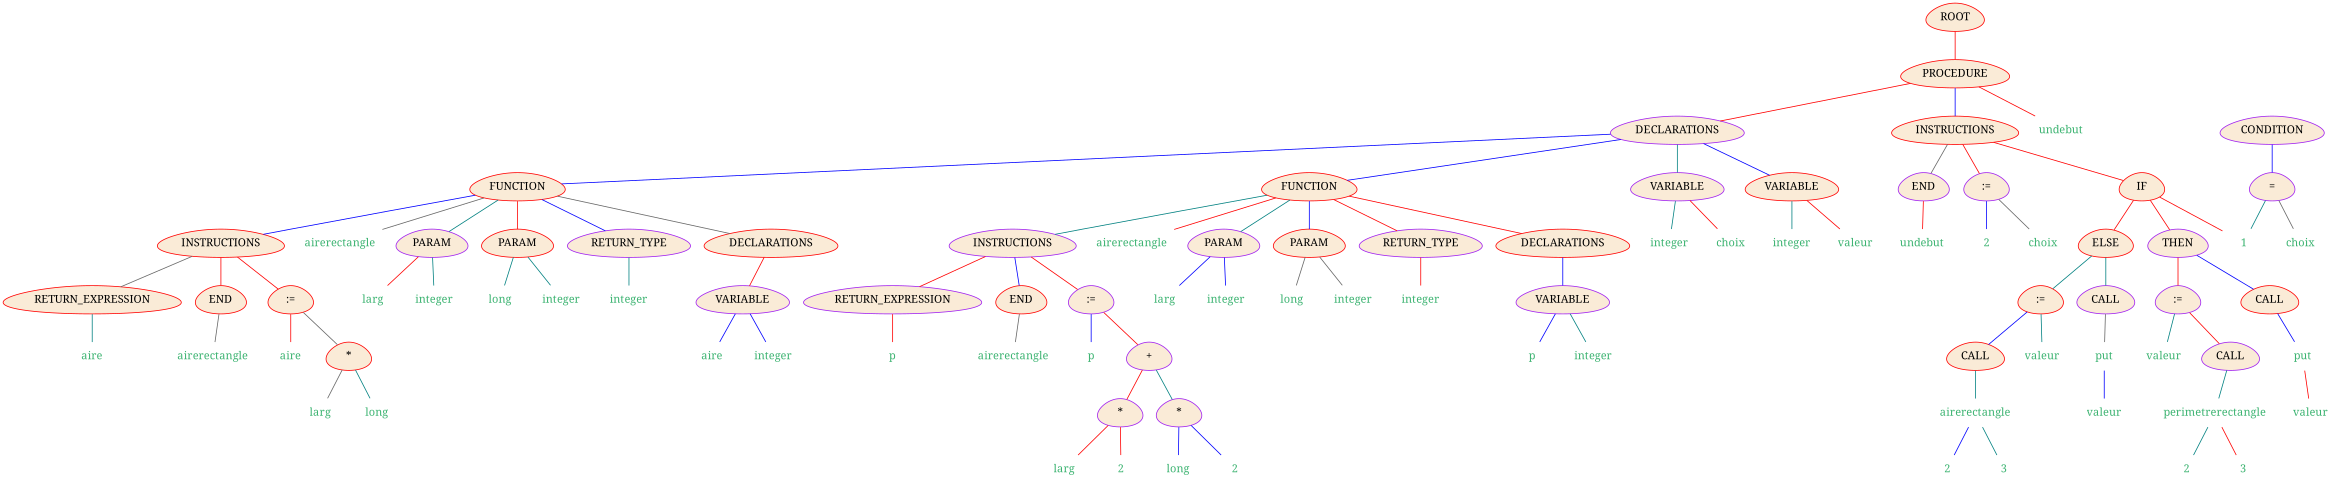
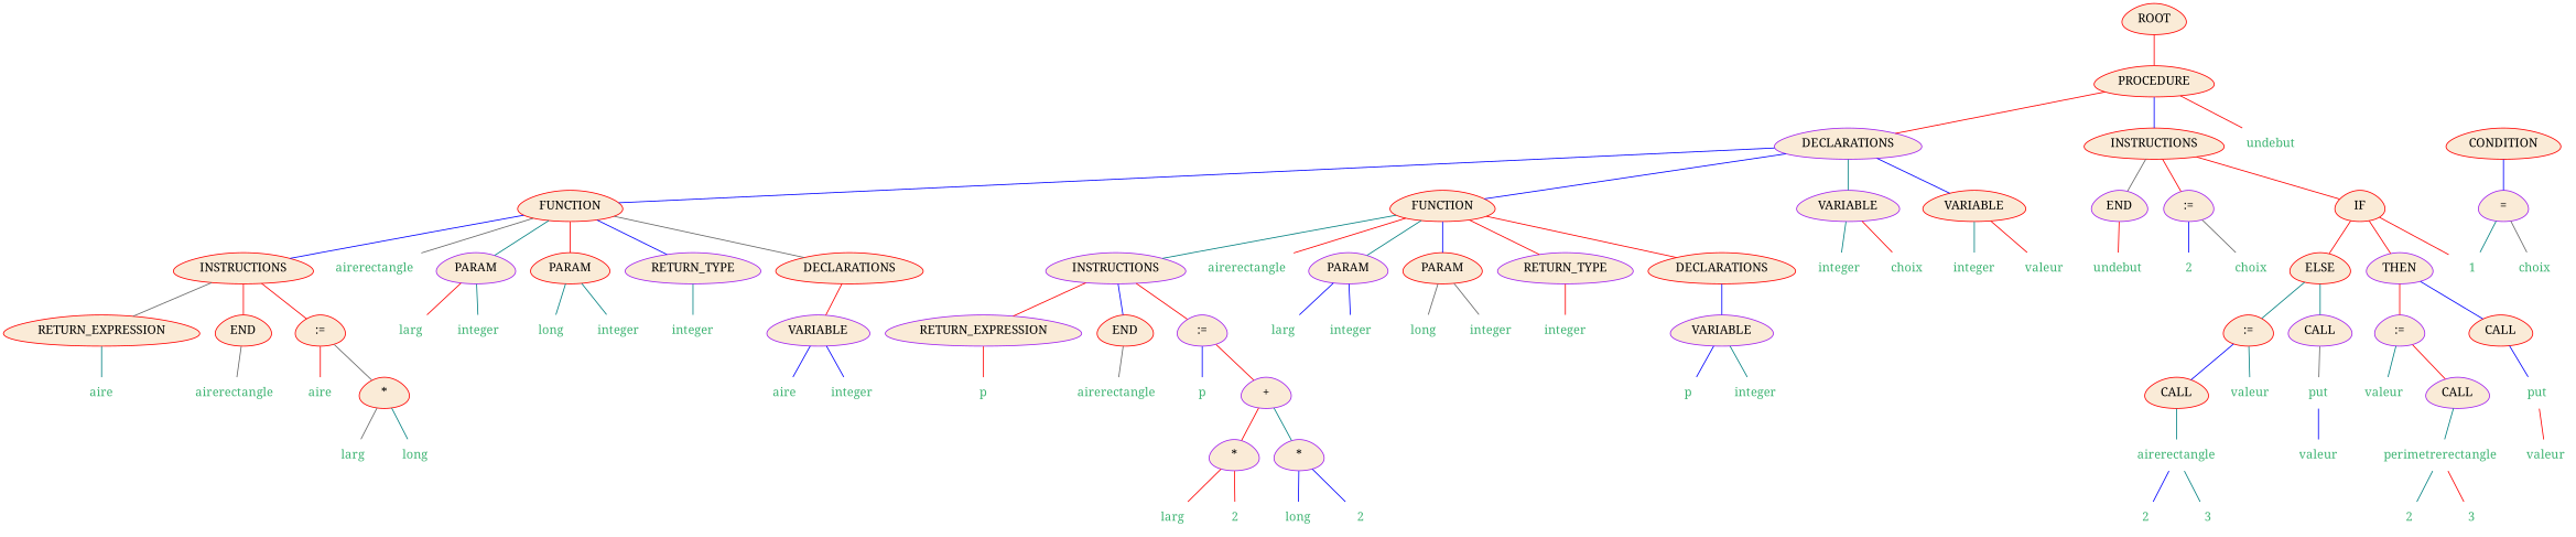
  graph {
    fontname="Noto Serif"
    node [color=purple fontcolor=mediumseagreen fontname="Noto Serif" shape=plaintext]
    edge [color=red fontname="Noto Serif"]
    n1 [color=red fillcolor=antiquewhite fontcolor=black label=ROOT shape=egg style=filled]
    n2 [color=red fillcolor=antiquewhite fontcolor=black label=PROCEDURE shape=egg style=filled]
    n3 [label=undebut]
    n4 [fillcolor=antiquewhite fontcolor=black label=DECLARATIONS shape=egg style=filled]
    n5 [color=red fillcolor=antiquewhite fontcolor=black label=INSTRUCTIONS shape=egg style=filled]
    n6 [color=red fillcolor=antiquewhite fontcolor=black label=FUNCTION shape=egg style=filled]
    n7 [color=red fillcolor=antiquewhite fontcolor=black label=FUNCTION shape=egg style=filled]
    n8 [fillcolor=antiquewhite fontcolor=black label=VARIABLE shape=egg style=filled]
    n9 [color=red fillcolor=antiquewhite fontcolor=black label=VARIABLE shape=egg style=filled]
    n10 [label=airerectangle]
    n11 [fillcolor=antiquewhite fontcolor=black label=PARAM shape=egg style=filled]
    n12 [color=red fillcolor=antiquewhite fontcolor=black label=PARAM shape=egg style=filled]
    n13 [fillcolor=antiquewhite fontcolor=black label=RETURN_TYPE shape=egg style=filled]
    n14 [color=red fillcolor=antiquewhite fontcolor=black label=DECLARATIONS shape=egg style=filled]
    n15 [color=red fillcolor=antiquewhite fontcolor=black label=INSTRUCTIONS shape=egg style=filled]
    n16 [color=red label=larg]
    n17 [color=red label=integer]
    n18 [label=long]
    n19 [label=integer]
    n20 [label=integer]
    n21 [fillcolor=antiquewhite fontcolor=black label=VARIABLE shape=egg style=filled]
    n22 [label=aire]
    n23 [label=integer]
    n24 [color=red fillcolor=antiquewhite fontcolor=black label=":=" shape=egg style=filled]
    n25 [color=red fillcolor=antiquewhite fontcolor=black label=RETURN_EXPRESSION shape=egg style=filled]
    n26 [color=red fillcolor=antiquewhite fontcolor=black label=END shape=egg style=filled]
    n27 [color=red label=aire]
    n28 [color=red label=larg]
    n29 [label=long]
    n30 [color=red fillcolor=antiquewhite fontcolor=black label="*" shape=egg style=filled]
    n31 [label=aire]
    n32 [color=red label=airerectangle]
    n33 [label=airerectangle]
    n34 [fillcolor=antiquewhite fontcolor=black label=PARAM shape=egg style=filled]
    n35 [color=red fillcolor=antiquewhite fontcolor=black label=PARAM shape=egg style=filled]
    n36 [fillcolor=antiquewhite fontcolor=black label=RETURN_TYPE shape=egg style=filled]
    n37 [color=red fillcolor=antiquewhite fontcolor=black label=DECLARATIONS shape=egg style=filled]
    n38 [fillcolor=antiquewhite fontcolor=black label=INSTRUCTIONS shape=egg style=filled]
    n39 [label=larg]
    n40 [label=integer]
    n41 [label=long]
    n42 [color=red label=integer]
    n43 [label=integer]
    n44 [fillcolor=antiquewhite fontcolor=black label=VARIABLE shape=egg style=filled]
    n45 [label=p]
    n46 [color=red label=integer]
    n47 [fillcolor=antiquewhite fontcolor=black label=":=" shape=egg style=filled]
    n48 [fillcolor=antiquewhite fontcolor=black label=RETURN_EXPRESSION shape=egg style=filled]
    n49 [color=red fillcolor=antiquewhite fontcolor=black label=END shape=egg style=filled]
    n50 [label=p]
    n51 [label=larg]
    n52 [label=2]
    n53 [fillcolor=antiquewhite fontcolor=black label="*" shape=egg style=filled]
    n54 [label=long]
    n55 [color=red label=2]
    n56 [fillcolor=antiquewhite fontcolor=black label="*" shape=egg style=filled]
    n57 [fillcolor=antiquewhite fontcolor=black label="+" shape=egg style=filled]
    n58 [color=red label=p]
    n59 [color=red label=airerectangle]
    n60 [color=red label=choix]
    n61 [color=red label=integer]
    n62 [label=valeur]
    n63 [label=integer]
    n64 [fillcolor=antiquewhite fontcolor=black label=":=" shape=egg style=filled]
    n65 [color=red fillcolor=antiquewhite fontcolor=black label=IF shape=egg style=filled]
    n66 [fillcolor=antiquewhite fontcolor=black label=END shape=egg style=filled]
    n67 [label=choix]
    n68 [color=red label=2]
-   n69 [fillcolor=antiquewhite fontcolor=black label=CONDITION shape=egg style=filled]
+   n69 [color=red fillcolor=antiquewhite fontcolor=black label=CONDITION shape=egg style=filled]
    n70 [fillcolor=antiquewhite fontcolor=black label=THEN shape=egg style=filled]
    n71 [color=red fillcolor=antiquewhite fontcolor=black label=ELSE shape=egg style=filled]
    n72 [fillcolor=antiquewhite fontcolor=black label="=" shape=egg style=filled]
    n73 [color=red label=choix]
    n74 [label=1]
    n75 [fillcolor=antiquewhite fontcolor=black label=":=" shape=egg style=filled]
    n76 [color=red fillcolor=antiquewhite fontcolor=black label=CALL shape=egg style=filled]
    n77 [label=valeur]
    n78 [color=red label=perimetrerectangle]
    n79 [label=2]
    n80 [label=3]
    n81 [fillcolor=antiquewhite fontcolor=black label=CALL shape=egg style=filled]
    n82 [label=put]
    n83 [color=red label=valeur]
    n84 [color=red fillcolor=antiquewhite fontcolor=black label=":=" shape=egg style=filled]
    n85 [fillcolor=antiquewhite fontcolor=black label=CALL shape=egg style=filled]
    n86 [label=valeur]
    n87 [color=red label=airerectangle]
    n88 [color=red label=2]
    n89 [label=3]
    n90 [color=red fillcolor=antiquewhite fontcolor=black label=CALL shape=egg style=filled]
    n91 [label=put]
    n92 [label=valeur]
    n93 [color=red label=undebut]
    subgraph sub_1 {
      label=AST
      n1
      n2
      n3
      n4
      n5
      n6
      n7
      n8
      n9
      n10
      n11
      n12
      n13
      n14
      n15
      n16
      n17
      n18
      n19
      n20
      n21
      n22
      n23
      n24
      n25
      n26
      n27
      n28
      n29
      n30
      n31
      n32
      n33
      n34
      n35
      n36
      n37
      n38
      n39
      n40
      n41
      n42
      n43
      n44
      n45
      n46
      n47
      n48
      n49
      n50
      n51
      n52
      n53
      n54
      n55
      n56
      n57
      n58
      n59
      n60
      n61
      n62
      n63
      n64
      n65
      n66
      n67
      n68
      n69
      n70
      n71
      n72
      n73
      n74
      n75
      n76
      n77
      n78
      n79
      n80
      n81
      n82
      n83
      n84
      n85
      n86
      n87
      n88
      n89
      n90
      n91
      n92
      n93
    }
    n1 -- n2
    n2 -- n3
    n2 -- n4
    n2 -- n5 [color=blue]
    n4 -- n6 [color=blue]
    n4 -- n7 [color=blue]
    n4 -- n8 [color=teal]
    n4 -- n9 [color=blue]
    n5 -- n64
    n5 -- n65
    n5 -- n66 [color=gray40]
    n6 -- n10 [color=gray40]
    n6 -- n11 [color=teal]
    n6 -- n12
    n6 -- n13 [color=blue]
    n6 -- n14 [color=gray40]
    n6 -- n15 [color=blue]
    n7 -- n33
    n7 -- n34 [color=teal]
    n7 -- n35 [color=blue]
    n7 -- n36
    n7 -- n37
    n7 -- n38 [color=teal]
    n8 -- n60
    n8 -- n61 [color=teal]
    n9 -- n62
    n9 -- n63 [color=teal]
    n11 -- n16
    n11 -- n17 [color=teal]
    n12 -- n18 [color=teal]
    n12 -- n19 [color=teal]
    n13 -- n20 [color=teal]
    n14 -- n21
    n15 -- n24
    n15 -- n25 [color=gray40]
    n15 -- n26
    n21 -- n22 [color=blue]
    n21 -- n23 [color=blue]
    n24 -- n27
    n24 -- n30 [color=gray40]
    n25 -- n31 [color=teal]
    n26 -- n32 [color=gray40]
    n30 -- n28 [color=gray40]
    n30 -- n29 [color=teal]
    n34 -- n39 [color=blue]
    n34 -- n40 [color=blue]
    n35 -- n41 [color=gray40]
    n35 -- n42 [color=gray40]
    n36 -- n43
    n37 -- n44 [color=blue]
    n38 -- n47
    n38 -- n48
    n38 -- n49 [color=blue]
    n44 -- n45 [color=blue]
    n44 -- n46 [color=teal]
    n47 -- n50 [color=blue]
    n47 -- n57
    n48 -- n58
    n49 -- n59 [color=gray40]
    n53 -- n51
    n53 -- n52
    n56 -- n54 [color=blue]
    n56 -- n55 [color=blue]
    n57 -- n53
    n57 -- n56 [color=teal]
    n64 -- n67 [color=gray40]
    n64 -- n68 [color=blue]
    n65 -- n70
    n65 -- n71
    n65 -- n74
    n66 -- n93
    n69 -- n72 [color=blue]
    n70 -- n75
    n70 -- n76 [color=blue]
    n71 -- n84 [color=teal]
    n71 -- n85 [color=teal]
    n72 -- n73 [color=gray40]
    n72 -- n74 [color=teal]
    n75 -- n77 [color=teal]
    n75 -- n81
    n76 -- n82 [color=blue]
    n78 -- n79 [color=teal]
    n78 -- n80
    n81 -- n78 [color=teal]
    n82 -- n83
    n84 -- n86 [color=teal]
    n84 -- n90 [color=blue]
    n85 -- n91 [color=gray40]
    n87 -- n88 [color=blue]
    n87 -- n89 [color=teal]
    n90 -- n87 [color=teal]
    n91 -- n92 [color=blue]
  }
